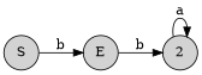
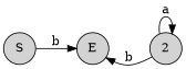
  digraph {
    rankdir=LR
    node [shape=circle style=filled]
    n1 [label=S]
    n2 [label=E]
    n3 [label=2]
    n1 -> n2 [label=b]
-   n2 -> n3 [label=b]
+   n3 -> n2 [label=b]
    n3 -> n3 [label=a]
  }
